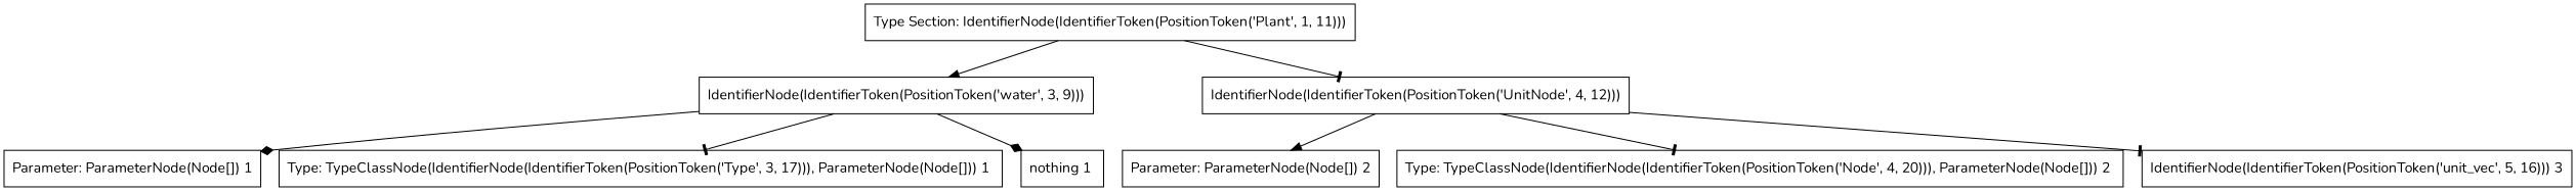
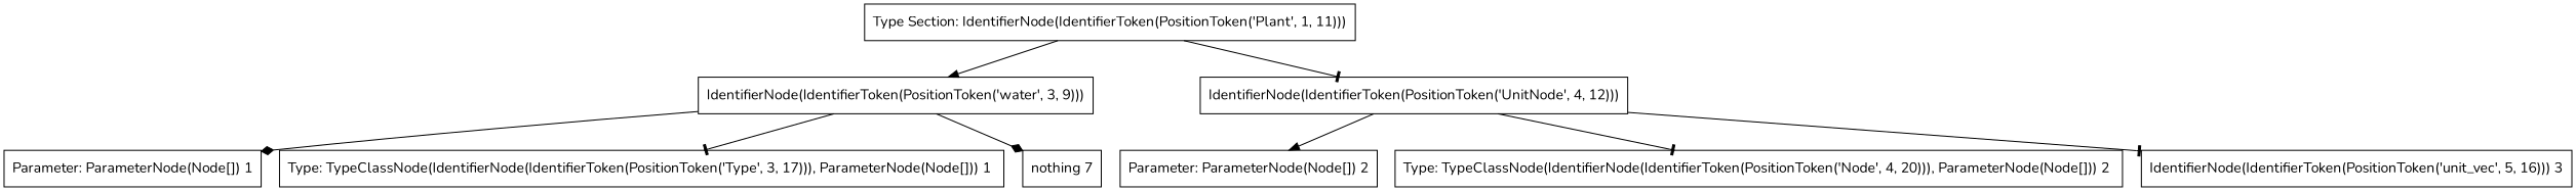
  digraph {
    fontname=Nunito
    node [shape=rect fontname=Nunito]
    edge [arrowhead=tee fontname=Nunito]
    "Type Section: IdentifierNode(IdentifierToken(PositionToken('Plant', 1, 11)))"
    "IdentifierNode(IdentifierToken(PositionToken('water', 3, 9)))"
    "IdentifierNode(IdentifierToken(PositionToken('UnitNode', 4, 12)))"
    "Parameter: ParameterNode(Node[]) 1"
    "Type: TypeClassNode(IdentifierNode(IdentifierToken(PositionToken('Type', 3, 17))), ParameterNode(Node[])) 1 "
-   "nothing 1 "
+   "nothing 1 " [label="nothing 7"]
    "Parameter: ParameterNode(Node[]) 2"
    "Type: TypeClassNode(IdentifierNode(IdentifierToken(PositionToken('Node', 4, 20))), ParameterNode(Node[])) 2 "
    "IdentifierNode(IdentifierToken(PositionToken('unit_vec', 5, 16))) 3"
    "Type Section: IdentifierNode(IdentifierToken(PositionToken('Plant', 1, 11)))" -> "IdentifierNode(IdentifierToken(PositionToken('water', 3, 9)))" [arrowhead=normal]
    "Type Section: IdentifierNode(IdentifierToken(PositionToken('Plant', 1, 11)))" -> "IdentifierNode(IdentifierToken(PositionToken('UnitNode', 4, 12)))"
    "IdentifierNode(IdentifierToken(PositionToken('water', 3, 9)))" -> "Parameter: ParameterNode(Node[]) 1" [arrowhead=diamond]
    "IdentifierNode(IdentifierToken(PositionToken('water', 3, 9)))" -> "Type: TypeClassNode(IdentifierNode(IdentifierToken(PositionToken('Type', 3, 17))), ParameterNode(Node[])) 1 "
    "IdentifierNode(IdentifierToken(PositionToken('water', 3, 9)))" -> "nothing 1 " [arrowhead=diamond]
    "IdentifierNode(IdentifierToken(PositionToken('UnitNode', 4, 12)))" -> "Parameter: ParameterNode(Node[]) 2" [arrowhead=normal]
    "IdentifierNode(IdentifierToken(PositionToken('UnitNode', 4, 12)))" -> "Type: TypeClassNode(IdentifierNode(IdentifierToken(PositionToken('Node', 4, 20))), ParameterNode(Node[])) 2 "
    "IdentifierNode(IdentifierToken(PositionToken('UnitNode', 4, 12)))" -> "IdentifierNode(IdentifierToken(PositionToken('unit_vec', 5, 16))) 3"
  }
